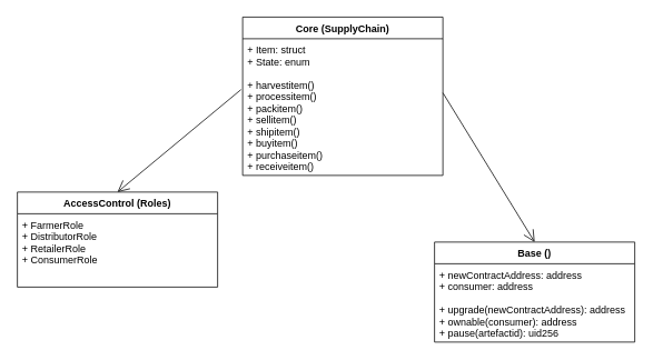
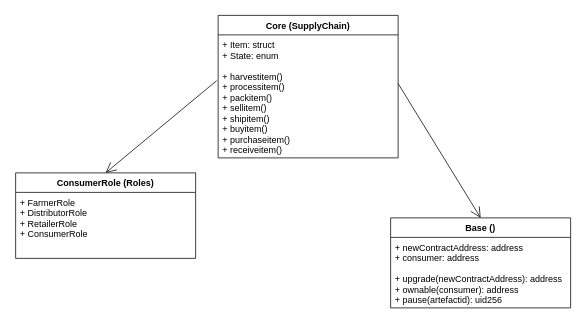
  <mxCell id="0" />
  <mxCell id="1" parent="0" />
- <mxCell id="2" value="AccessControl (Roles)" style="swimlane;fontStyle=1;align=center;verticalAlign=top;childLayout=stackLayout;horizontal=1;startSize=26;horizontalStack=0;resizeParent=1;resizeParentMax=0;resizeLast=0;collapsible=1;marginBottom=0;" vertex="1" parent="1"><mxGeometry x="20" y="230" width="240" height="114" as="geometry" /></mxCell>
+ <mxCell id="2" value="ConsumerRole (Roles)" style="swimlane;fontStyle=1;align=center;verticalAlign=top;childLayout=stackLayout;horizontal=1;startSize=26;horizontalStack=0;resizeParent=1;resizeParentMax=0;resizeLast=0;collapsible=1;marginBottom=0;" vertex="1" parent="1"><mxGeometry x="20" y="230" width="240" height="114" as="geometry" /></mxCell>
  <mxCell id="3" value="+ FarmerRole&#10;+ DistributorRole&#10;+ RetailerRole&#10;+ ConsumerRole" style="text;strokeColor=none;fillColor=none;align=left;verticalAlign=top;spacingLeft=4;spacingRight=4;overflow=hidden;rotatable=0;points=[[0,0.5],[1,0.5]];portConstraint=eastwest;" vertex="1" parent="2"><mxGeometry y="26" width="240" height="88" as="geometry" /></mxCell>
  <mxCell id="4" value="Core (SupplyChain)" style="swimlane;fontStyle=1;align=center;verticalAlign=top;childLayout=stackLayout;horizontal=1;startSize=26;horizontalStack=0;resizeParent=1;resizeParentMax=0;resizeLast=0;collapsible=1;marginBottom=0;" vertex="1" parent="1"><mxGeometry x="290" y="20" width="240" height="190" as="geometry" /></mxCell>
  <mxCell id="5" value="+ Item: struct&#10;+ State: enum&#10;&#10;+ harvestitem()&#10;+ processitem()&#10;+ packitem()&#10;+ sellitem()&#10;+ shipitem()&#10;+ buyitem()&#10;+ purchaseitem()&#10;+ receiveitem()&#10;" style="text;strokeColor=none;fillColor=none;align=left;verticalAlign=top;spacingLeft=4;spacingRight=4;overflow=hidden;rotatable=0;points=[[0,0.5],[1,0.5]];portConstraint=eastwest;" vertex="1" parent="4"><mxGeometry y="26" width="240" height="164" as="geometry" /></mxCell>
  <mxCell id="6" value="" style="endArrow=open;endFill=1;endSize=12;html=1;exitX=-0.008;exitY=0.372;exitDx=0;exitDy=0;exitPerimeter=0;entryX=0.5;entryY=0;entryDx=0;entryDy=0;" edge="1" parent="1" source="5" target="2"><mxGeometry width="160" relative="1" as="geometry"><mxPoint x="340" y="310" as="sourcePoint" /><mxPoint x="500" y="310" as="targetPoint" /></mxGeometry></mxCell>
  <mxCell id="7" value="Base ()" style="swimlane;fontStyle=1;align=center;verticalAlign=top;childLayout=stackLayout;horizontal=1;startSize=26;horizontalStack=0;resizeParent=1;resizeParentMax=0;resizeLast=0;collapsible=1;marginBottom=0;" vertex="1" parent="1"><mxGeometry x="520" y="290" width="240" height="120" as="geometry" /></mxCell>
  <mxCell id="8" value="+ newContractAddress: address&#10;+ consumer: address&#10;&#10;+ upgrade(newContractAddress): address&#10;+ ownable(consumer): address&#10;+ pause(artefactid): uid256" style="text;strokeColor=none;fillColor=none;align=left;verticalAlign=top;spacingLeft=4;spacingRight=4;overflow=hidden;rotatable=0;points=[[0,0.5],[1,0.5]];portConstraint=eastwest;" vertex="1" parent="7"><mxGeometry y="26" width="240" height="94" as="geometry" /></mxCell>
  <mxCell id="9" value="" style="endArrow=open;endFill=1;endSize=12;html=1;exitX=1;exitY=0.396;exitDx=0;exitDy=0;exitPerimeter=0;entryX=0.5;entryY=0;entryDx=0;entryDy=0;" edge="1" parent="1" source="5" target="7"><mxGeometry width="160" relative="1" as="geometry"><mxPoint x="340" y="310" as="sourcePoint" /><mxPoint x="500" y="310" as="targetPoint" /></mxGeometry></mxCell>
